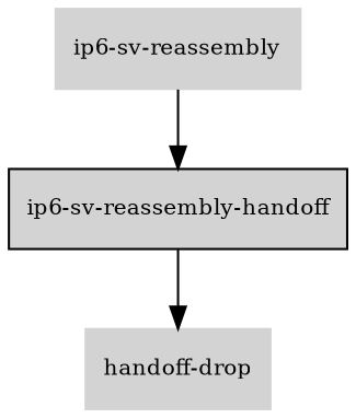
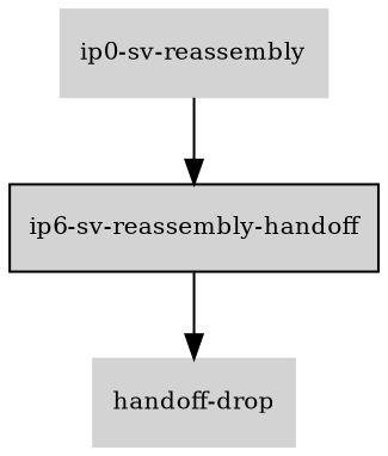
  digraph {
    rankdir=TB
    node [color=lightgray fillcolor=lightgray fontcolor=black fontsize=10 shape=box style=filled]
    edge [fontsize=8]
    "ip6-sv-reassembly-handoff" [color=black]
    n2 [label="handoff-drop"]
-   "ip6-sv-reassembly"
+   "ip6-sv-reassembly" [label="ip0-sv-reassembly"]
    "ip6-sv-reassembly-handoff" -> n2
    "ip6-sv-reassembly" -> "ip6-sv-reassembly-handoff"
  }
